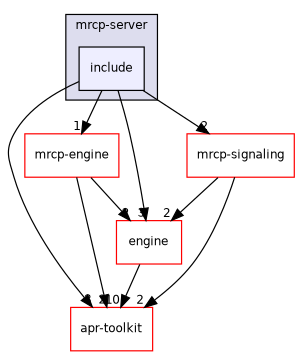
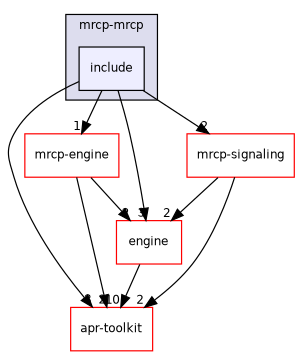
  digraph {
    compound=true
    node [fillcolor=white fontname=Helvetica fontsize=10 shape=box style=filled color=red]
    edge [headlabel=2 labeldistance=1.5 labelfontname=Helvetica labelfontsize=10]
    n1 [fillcolor="#eeeeff" label=include pencolor=black color=""]
    n2 [label="apr-toolkit"]
    n3 [label="mrcp-engine"]
    n4 [label="mrcp-signaling"]
    n5 [label=engine]
    subgraph cluster_1 {
      bgcolor="#ddddee"
      fontname=Helvetica
      fontsize=10
-     label="mrcp-server"
+     label="mrcp-mrcp"
      pencolor=black
      n1
    }
    n1 -> n2 [headlabel=3]
    n1 -> n3 [headlabel=1]
    n1 -> n4
    n1 -> n5 [headlabel=3]
    n3 -> n2
    n3 -> n5
    n4 -> n2
    n4 -> n5
    n5 -> n2 [headlabel=10]
  }
